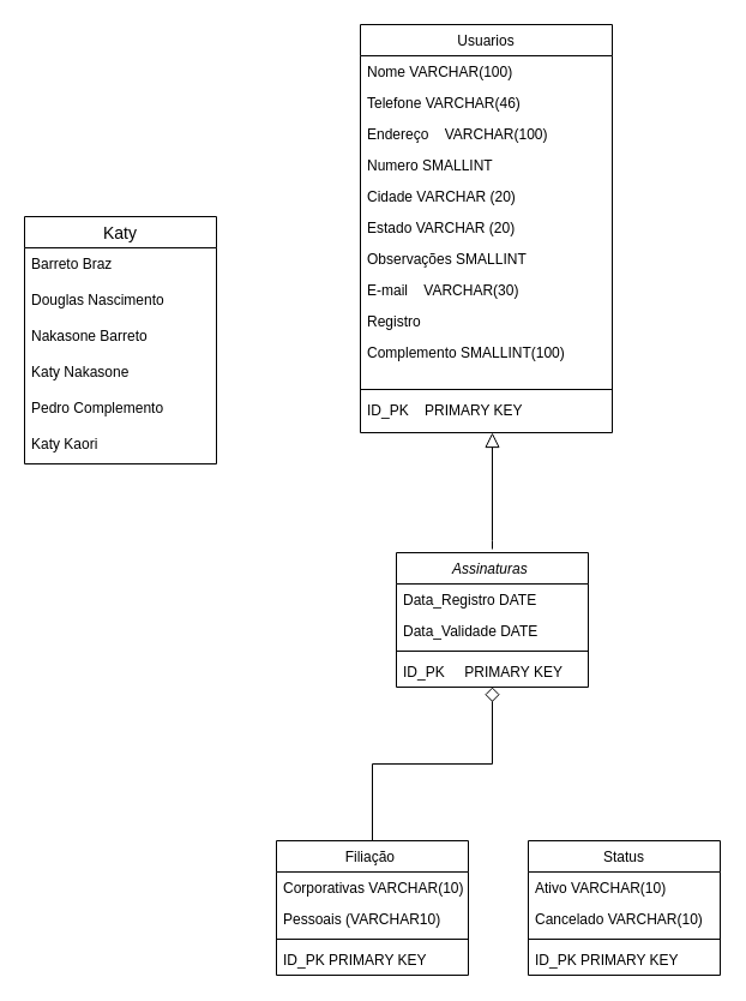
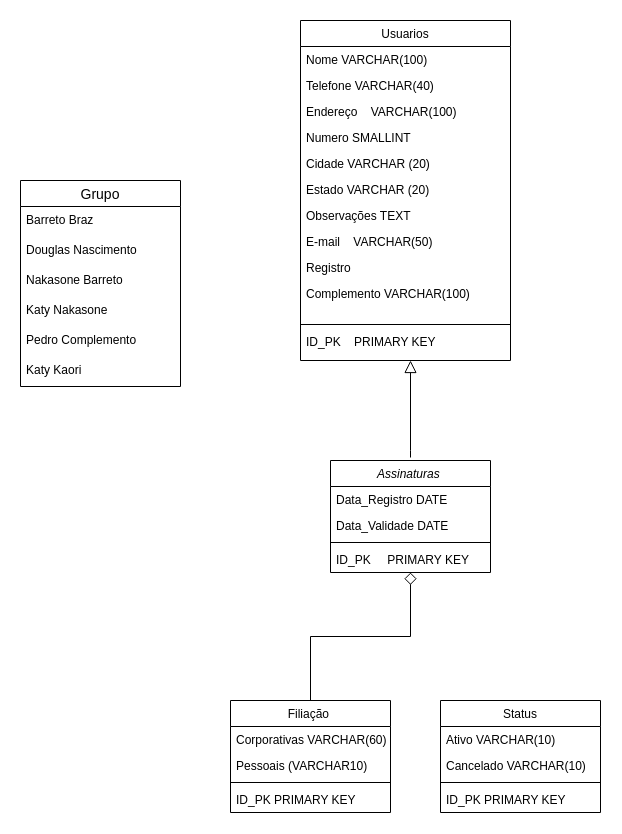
  <mxCell id="0" />
  <mxCell id="1" parent="0" />
  <mxCell id="2" value="Assinaturas " style="swimlane;fontStyle=2;align=center;verticalAlign=top;childLayout=stackLayout;horizontal=1;startSize=26;horizontalStack=0;resizeParent=1;resizeLast=0;collapsible=1;marginBottom=0;rounded=0;shadow=0;strokeWidth=1;" vertex="1" parent="1"><mxGeometry x="330" y="460" width="160" height="112" as="geometry"><mxRectangle x="230" y="140" width="160" height="26" as="alternateBounds" /></mxGeometry></mxCell>
  <mxCell id="3" value="Data_Registro DATE" style="text;align=left;verticalAlign=top;spacingLeft=4;spacingRight=4;overflow=hidden;rotatable=0;points=[[0,0.5],[1,0.5]];portConstraint=eastwest;" vertex="1" parent="2"><mxGeometry y="26" width="160" height="26" as="geometry" /></mxCell>
  <mxCell id="4" value="Data_Validade DATE" style="text;align=left;verticalAlign=top;spacingLeft=4;spacingRight=4;overflow=hidden;rotatable=0;points=[[0,0.5],[1,0.5]];portConstraint=eastwest;rounded=0;shadow=0;html=0;" vertex="1" parent="2"><mxGeometry y="52" width="160" height="26" as="geometry" /></mxCell>
  <mxCell id="5" value="" style="line;html=1;strokeWidth=1;align=left;verticalAlign=middle;spacingTop=-1;spacingLeft=3;spacingRight=3;rotatable=0;labelPosition=right;points=[];portConstraint=eastwest;" vertex="1" parent="2"><mxGeometry y="78" width="160" height="8" as="geometry" /></mxCell>
  <mxCell id="6" value="ID_PK     PRIMARY KEY" style="text;align=left;verticalAlign=top;spacingLeft=4;spacingRight=4;overflow=hidden;rotatable=0;points=[[0,0.5],[1,0.5]];portConstraint=eastwest;rounded=0;shadow=0;html=0;" vertex="1" parent="2"><mxGeometry y="86" width="160" height="26" as="geometry" /></mxCell>
  <mxCell id="7" value="Filiação " style="swimlane;fontStyle=0;align=center;verticalAlign=top;childLayout=stackLayout;horizontal=1;startSize=26;horizontalStack=0;resizeParent=1;resizeLast=0;collapsible=1;marginBottom=0;rounded=0;shadow=0;strokeWidth=1;" vertex="1" parent="1"><mxGeometry x="230" y="700" width="160" height="112" as="geometry"><mxRectangle x="130" y="380" width="160" height="26" as="alternateBounds" /></mxGeometry></mxCell>
- <mxCell id="8" value="Corporativas VARCHAR(10)" style="text;align=left;verticalAlign=top;spacingLeft=4;spacingRight=4;overflow=hidden;rotatable=0;points=[[0,0.5],[1,0.5]];portConstraint=eastwest;" vertex="1" parent="7"><mxGeometry y="26" width="160" height="26" as="geometry" /></mxCell>
+ <mxCell id="8" value="Corporativas VARCHAR(60)" style="text;align=left;verticalAlign=top;spacingLeft=4;spacingRight=4;overflow=hidden;rotatable=0;points=[[0,0.5],[1,0.5]];portConstraint=eastwest;" vertex="1" parent="7"><mxGeometry y="26" width="160" height="26" as="geometry" /></mxCell>
  <mxCell id="9" value="Pessoais (VARCHAR10)" style="text;align=left;verticalAlign=top;spacingLeft=4;spacingRight=4;overflow=hidden;rotatable=0;points=[[0,0.5],[1,0.5]];portConstraint=eastwest;rounded=0;shadow=0;html=0;" vertex="1" parent="7"><mxGeometry y="52" width="160" height="26" as="geometry" /></mxCell>
  <mxCell id="10" value="" style="line;html=1;strokeWidth=1;align=left;verticalAlign=middle;spacingTop=-1;spacingLeft=3;spacingRight=3;rotatable=0;labelPosition=right;points=[];portConstraint=eastwest;" vertex="1" parent="7"><mxGeometry y="78" width="160" height="8" as="geometry" /></mxCell>
  <mxCell id="11" value="ID_PK PRIMARY KEY" style="text;align=left;verticalAlign=top;spacingLeft=4;spacingRight=4;overflow=hidden;rotatable=0;points=[[0,0.5],[1,0.5]];portConstraint=eastwest;" vertex="1" parent="7"><mxGeometry y="86" width="160" height="26" as="geometry" /></mxCell>
  <mxCell id="12" value="" style="endArrow=diamond;endSize=10;endFill=0;shadow=0;strokeWidth=1;rounded=0;edgeStyle=elbowEdgeStyle;elbow=vertical;" edge="1" parent="1" source="7" target="2"><mxGeometry width="160" relative="1" as="geometry"><mxPoint x="310" y="543" as="sourcePoint" /><mxPoint x="310" y="543" as="targetPoint" /></mxGeometry></mxCell>
  <mxCell id="13" value="Status" style="swimlane;fontStyle=0;align=center;verticalAlign=top;childLayout=stackLayout;horizontal=1;startSize=26;horizontalStack=0;resizeParent=1;resizeLast=0;collapsible=1;marginBottom=0;rounded=0;shadow=0;strokeWidth=1;" vertex="1" parent="1"><mxGeometry x="440" y="700" width="160" height="112" as="geometry"><mxRectangle x="340" y="380" width="170" height="26" as="alternateBounds" /></mxGeometry></mxCell>
  <mxCell id="14" value="Ativo VARCHAR(10)" style="text;align=left;verticalAlign=top;spacingLeft=4;spacingRight=4;overflow=hidden;rotatable=0;points=[[0,0.5],[1,0.5]];portConstraint=eastwest;" vertex="1" parent="13"><mxGeometry y="26" width="160" height="26" as="geometry" /></mxCell>
  <mxCell id="15" value="Cancelado VARCHAR(10)" style="text;align=left;verticalAlign=top;spacingLeft=4;spacingRight=4;overflow=hidden;rotatable=0;points=[[0,0.5],[1,0.5]];portConstraint=eastwest;" vertex="1" parent="13"><mxGeometry y="52" width="160" height="26" as="geometry" /></mxCell>
  <mxCell id="16" value="" style="line;html=1;strokeWidth=1;align=left;verticalAlign=middle;spacingTop=-1;spacingLeft=3;spacingRight=3;rotatable=0;labelPosition=right;points=[];portConstraint=eastwest;" vertex="1" parent="13"><mxGeometry y="78" width="160" height="8" as="geometry" /></mxCell>
  <mxCell id="17" value="ID_PK PRIMARY KEY" style="text;align=left;verticalAlign=top;spacingLeft=4;spacingRight=4;overflow=hidden;rotatable=0;points=[[0,0.5],[1,0.5]];portConstraint=eastwest;" vertex="1" parent="13"><mxGeometry y="86" width="160" height="26" as="geometry" /></mxCell>
  <mxCell id="18" value="Usuarios" style="swimlane;fontStyle=0;align=center;verticalAlign=top;childLayout=stackLayout;horizontal=1;startSize=26;horizontalStack=0;resizeParent=1;resizeLast=0;collapsible=1;marginBottom=0;rounded=0;shadow=0;strokeWidth=1;" vertex="1" parent="1"><mxGeometry x="300" y="20" width="210" height="340" as="geometry"><mxRectangle x="550" y="140" width="160" height="26" as="alternateBounds" /></mxGeometry></mxCell>
  <mxCell id="19" value="Nome VARCHAR(100)" style="text;align=left;verticalAlign=top;spacingLeft=4;spacingRight=4;overflow=hidden;rotatable=0;points=[[0,0.5],[1,0.5]];portConstraint=eastwest;" vertex="1" parent="18"><mxGeometry y="26" width="210" height="26" as="geometry" /></mxCell>
- <mxCell id="20" value="Telefone VARCHAR(46)" style="text;align=left;verticalAlign=top;spacingLeft=4;spacingRight=4;overflow=hidden;rotatable=0;points=[[0,0.5],[1,0.5]];portConstraint=eastwest;rounded=0;shadow=0;html=0;" vertex="1" parent="18"><mxGeometry y="52" width="210" height="26" as="geometry" /></mxCell>
+ <mxCell id="20" value="Telefone VARCHAR(40)" style="text;align=left;verticalAlign=top;spacingLeft=4;spacingRight=4;overflow=hidden;rotatable=0;points=[[0,0.5],[1,0.5]];portConstraint=eastwest;rounded=0;shadow=0;html=0;" vertex="1" parent="18"><mxGeometry y="52" width="210" height="26" as="geometry" /></mxCell>
  <mxCell id="21" value="Endereço    VARCHAR(100)" style="text;align=left;verticalAlign=top;spacingLeft=4;spacingRight=4;overflow=hidden;rotatable=0;points=[[0,0.5],[1,0.5]];portConstraint=eastwest;rounded=0;shadow=0;html=0;" vertex="1" parent="18"><mxGeometry y="78" width="210" height="26" as="geometry" /></mxCell>
  <mxCell id="22" value="Numero SMALLINT" style="text;align=left;verticalAlign=top;spacingLeft=4;spacingRight=4;overflow=hidden;rotatable=0;points=[[0,0.5],[1,0.5]];portConstraint=eastwest;rounded=0;shadow=0;html=0;" vertex="1" parent="18"><mxGeometry y="104" width="210" height="26" as="geometry" /></mxCell>
  <mxCell id="23" value="Cidade VARCHAR (20)" style="text;align=left;verticalAlign=top;spacingLeft=4;spacingRight=4;overflow=hidden;rotatable=0;points=[[0,0.5],[1,0.5]];portConstraint=eastwest;rounded=0;shadow=0;html=0;" vertex="1" parent="18"><mxGeometry y="130" width="210" height="26" as="geometry" /></mxCell>
  <mxCell id="24" value="Estado VARCHAR (20)" style="text;align=left;verticalAlign=top;spacingLeft=4;spacingRight=4;overflow=hidden;rotatable=0;points=[[0,0.5],[1,0.5]];portConstraint=eastwest;rounded=0;shadow=0;html=0;" vertex="1" parent="18"><mxGeometry y="156" width="210" height="26" as="geometry" /></mxCell>
- <mxCell id="25" value="Observações SMALLINT" style="text;align=left;verticalAlign=top;spacingLeft=4;spacingRight=4;overflow=hidden;rotatable=0;points=[[0,0.5],[1,0.5]];portConstraint=eastwest;rounded=0;shadow=0;html=0;" vertex="1" parent="18"><mxGeometry y="182" width="210" height="26" as="geometry" /></mxCell>
- <mxCell id="26" value="E-mail    VARCHAR(30)" style="text;align=left;verticalAlign=top;spacingLeft=4;spacingRight=4;overflow=hidden;rotatable=0;points=[[0,0.5],[1,0.5]];portConstraint=eastwest;rounded=0;shadow=0;html=0;" vertex="1" parent="18"><mxGeometry y="208" width="210" height="26" as="geometry" /></mxCell>
+ <mxCell id="25" value="Observações TEXT" style="text;align=left;verticalAlign=top;spacingLeft=4;spacingRight=4;overflow=hidden;rotatable=0;points=[[0,0.5],[1,0.5]];portConstraint=eastwest;rounded=0;shadow=0;html=0;" vertex="1" parent="18"><mxGeometry y="182" width="210" height="26" as="geometry" /></mxCell>
+ <mxCell id="26" value="E-mail    VARCHAR(50)" style="text;align=left;verticalAlign=top;spacingLeft=4;spacingRight=4;overflow=hidden;rotatable=0;points=[[0,0.5],[1,0.5]];portConstraint=eastwest;rounded=0;shadow=0;html=0;" vertex="1" parent="18"><mxGeometry y="208" width="210" height="26" as="geometry" /></mxCell>
  <mxCell id="27" value="Registro" style="text;align=left;verticalAlign=top;spacingLeft=4;spacingRight=4;overflow=hidden;rotatable=0;points=[[0,0.5],[1,0.5]];portConstraint=eastwest;rounded=0;shadow=0;html=0;" vertex="1" parent="18"><mxGeometry y="234" width="210" height="26" as="geometry" /></mxCell>
- <mxCell id="28" value="Complemento SMALLINT(100)" style="text;align=left;verticalAlign=top;spacingLeft=4;spacingRight=4;overflow=hidden;rotatable=0;points=[[0,0.5],[1,0.5]];portConstraint=eastwest;rounded=0;shadow=0;html=0;" vertex="1" parent="18"><mxGeometry y="260" width="210" height="40" as="geometry" /></mxCell>
+ <mxCell id="28" value="Complemento VARCHAR(100)" style="text;align=left;verticalAlign=top;spacingLeft=4;spacingRight=4;overflow=hidden;rotatable=0;points=[[0,0.5],[1,0.5]];portConstraint=eastwest;rounded=0;shadow=0;html=0;" vertex="1" parent="18"><mxGeometry y="260" width="210" height="40" as="geometry" /></mxCell>
  <mxCell id="29" value="" style="line;html=1;strokeWidth=1;align=left;verticalAlign=middle;spacingTop=-1;spacingLeft=3;spacingRight=3;rotatable=0;labelPosition=right;points=[];portConstraint=eastwest;" vertex="1" parent="18"><mxGeometry y="300" width="210" height="8" as="geometry" /></mxCell>
  <mxCell id="30" value="ID_PK    PRIMARY KEY" style="text;align=left;verticalAlign=top;spacingLeft=4;spacingRight=4;overflow=hidden;rotatable=0;points=[[0,0.5],[1,0.5]];portConstraint=eastwest;" vertex="1" parent="18"><mxGeometry y="308" width="210" height="26" as="geometry" /></mxCell>
- <mxCell id="31" value="Katy" style="swimlane;fontStyle=0;childLayout=stackLayout;horizontal=1;startSize=26;horizontalStack=0;resizeParent=1;resizeParentMax=0;resizeLast=0;collapsible=1;marginBottom=0;align=center;fontSize=14;" vertex="1" parent="1"><mxGeometry x="20" y="180" width="160" height="206" as="geometry" /></mxCell>
+ <mxCell id="31" value="Grupo" style="swimlane;fontStyle=0;childLayout=stackLayout;horizontal=1;startSize=26;horizontalStack=0;resizeParent=1;resizeParentMax=0;resizeLast=0;collapsible=1;marginBottom=0;align=center;fontSize=14;" vertex="1" parent="1"><mxGeometry x="20" y="180" width="160" height="206" as="geometry" /></mxCell>
  <mxCell id="32" value="Barreto Braz" style="text;strokeColor=none;fillColor=none;spacingLeft=4;spacingRight=4;overflow=hidden;rotatable=0;points=[[0,0.5],[1,0.5]];portConstraint=eastwest;fontSize=12;" vertex="1" parent="31"><mxGeometry y="26" width="160" height="30" as="geometry" /></mxCell>
  <mxCell id="33" value="Douglas Nascimento" style="text;strokeColor=none;fillColor=none;spacingLeft=4;spacingRight=4;overflow=hidden;rotatable=0;points=[[0,0.5],[1,0.5]];portConstraint=eastwest;fontSize=12;" vertex="1" parent="31"><mxGeometry y="56" width="160" height="30" as="geometry" /></mxCell>
  <mxCell id="34" value="Nakasone Barreto" style="text;strokeColor=none;fillColor=none;spacingLeft=4;spacingRight=4;overflow=hidden;rotatable=0;points=[[0,0.5],[1,0.5]];portConstraint=eastwest;fontSize=12;" vertex="1" parent="31"><mxGeometry y="86" width="160" height="30" as="geometry" /></mxCell>
  <mxCell id="35" value="Katy Nakasone" style="text;strokeColor=none;fillColor=none;spacingLeft=4;spacingRight=4;overflow=hidden;rotatable=0;points=[[0,0.5],[1,0.5]];portConstraint=eastwest;fontSize=12;" vertex="1" parent="31"><mxGeometry y="116" width="160" height="30" as="geometry" /></mxCell>
  <mxCell id="36" value="Pedro Complemento" style="text;strokeColor=none;fillColor=none;spacingLeft=4;spacingRight=4;overflow=hidden;rotatable=0;points=[[0,0.5],[1,0.5]];portConstraint=eastwest;fontSize=12;" vertex="1" parent="31"><mxGeometry y="146" width="160" height="30" as="geometry" /></mxCell>
  <mxCell id="37" value="Katy Kaori" style="text;strokeColor=none;fillColor=none;spacingLeft=4;spacingRight=4;overflow=hidden;rotatable=0;points=[[0,0.5],[1,0.5]];portConstraint=eastwest;fontSize=12;" vertex="1" parent="31"><mxGeometry y="176" width="160" height="30" as="geometry" /></mxCell>
  <mxCell id="38" value="" style="endArrow=block;endSize=10;endFill=0;shadow=0;strokeWidth=1;rounded=0;edgeStyle=elbowEdgeStyle;elbow=vertical;" edge="1" parent="1"><mxGeometry width="160" relative="1" as="geometry"><mxPoint x="410" y="457" as="sourcePoint" /><mxPoint x="410" y="360" as="targetPoint" /><Array as="points"><mxPoint x="410" y="450" /></Array></mxGeometry></mxCell>
